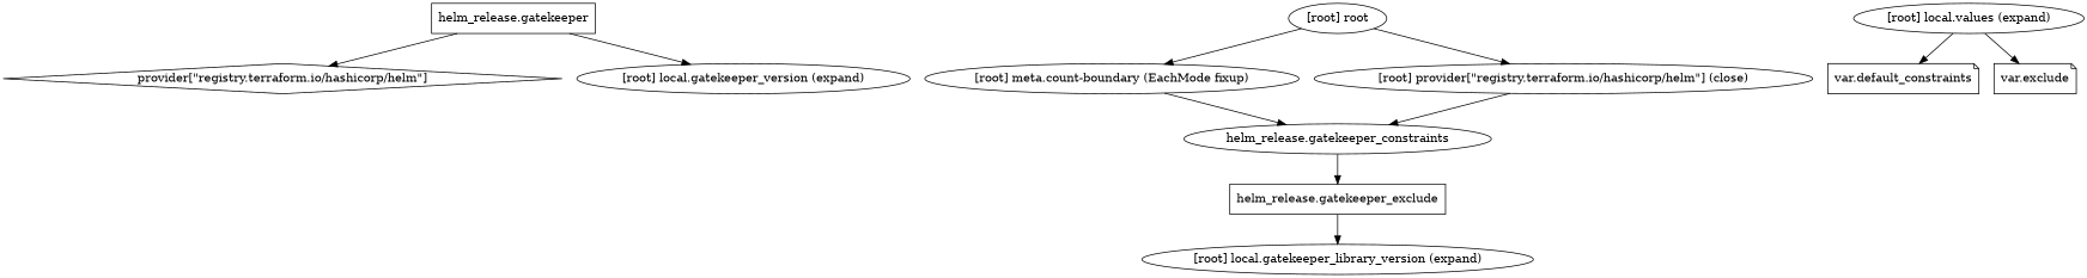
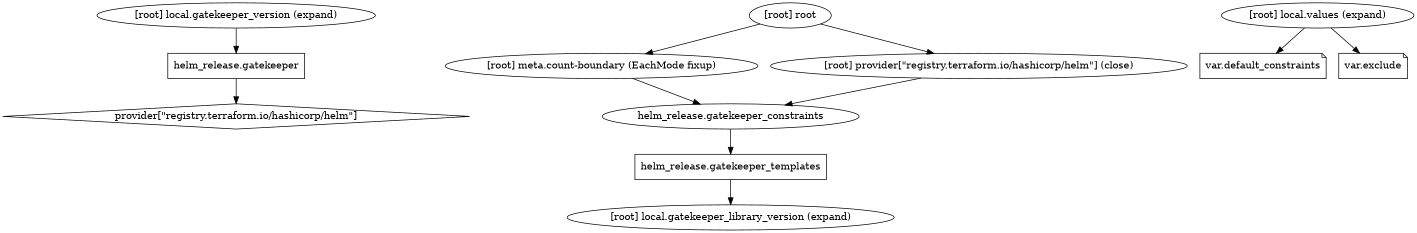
  digraph {
    compound=true
    newrank=true
    n1 [label="helm_release.gatekeeper" shape=box]
    n2 [label="provider[\"registry.terraform.io/hashicorp/helm\"]" shape=diamond]
    "[root] local.gatekeeper_version (expand)"
    n4 [label="helm_release.gatekeeper_constraints" shape=ellipse]
-   n5 [label="helm_release.gatekeeper_exclude" shape=box]
+   n5 [label="helm_release.gatekeeper_templates" shape=box]
    "[root] local.gatekeeper_library_version (expand)"
    "[root] local.values (expand)"
    n8 [label="var.default_constraints" shape=note]
    n9 [label="var.exclude" shape=note]
    "[root] meta.count-boundary (EachMode fixup)"
    "[root] provider[\"registry.terraform.io/hashicorp/helm\"] (close)"
    "[root] root"
    subgraph sub_1 {
      n1
      n2
      "[root] local.gatekeeper_version (expand)"
      n4
      n5
      "[root] local.gatekeeper_library_version (expand)"
      "[root] local.values (expand)"
      n8
      n9
      "[root] meta.count-boundary (EachMode fixup)"
      "[root] provider[\"registry.terraform.io/hashicorp/helm\"] (close)"
      "[root] root"
    }
    n1 -> n2
-   n1 -> "[root] local.gatekeeper_version (expand)"
+   "[root] local.gatekeeper_version (expand)" -> n1
    n4 -> n5
    n5 -> "[root] local.gatekeeper_library_version (expand)"
    "[root] local.values (expand)" -> n8
    "[root] local.values (expand)" -> n9
    "[root] meta.count-boundary (EachMode fixup)" -> n4
    "[root] provider[\"registry.terraform.io/hashicorp/helm\"] (close)" -> n4
    "[root] root" -> "[root] meta.count-boundary (EachMode fixup)"
    "[root] root" -> "[root] provider[\"registry.terraform.io/hashicorp/helm\"] (close)"
  }
